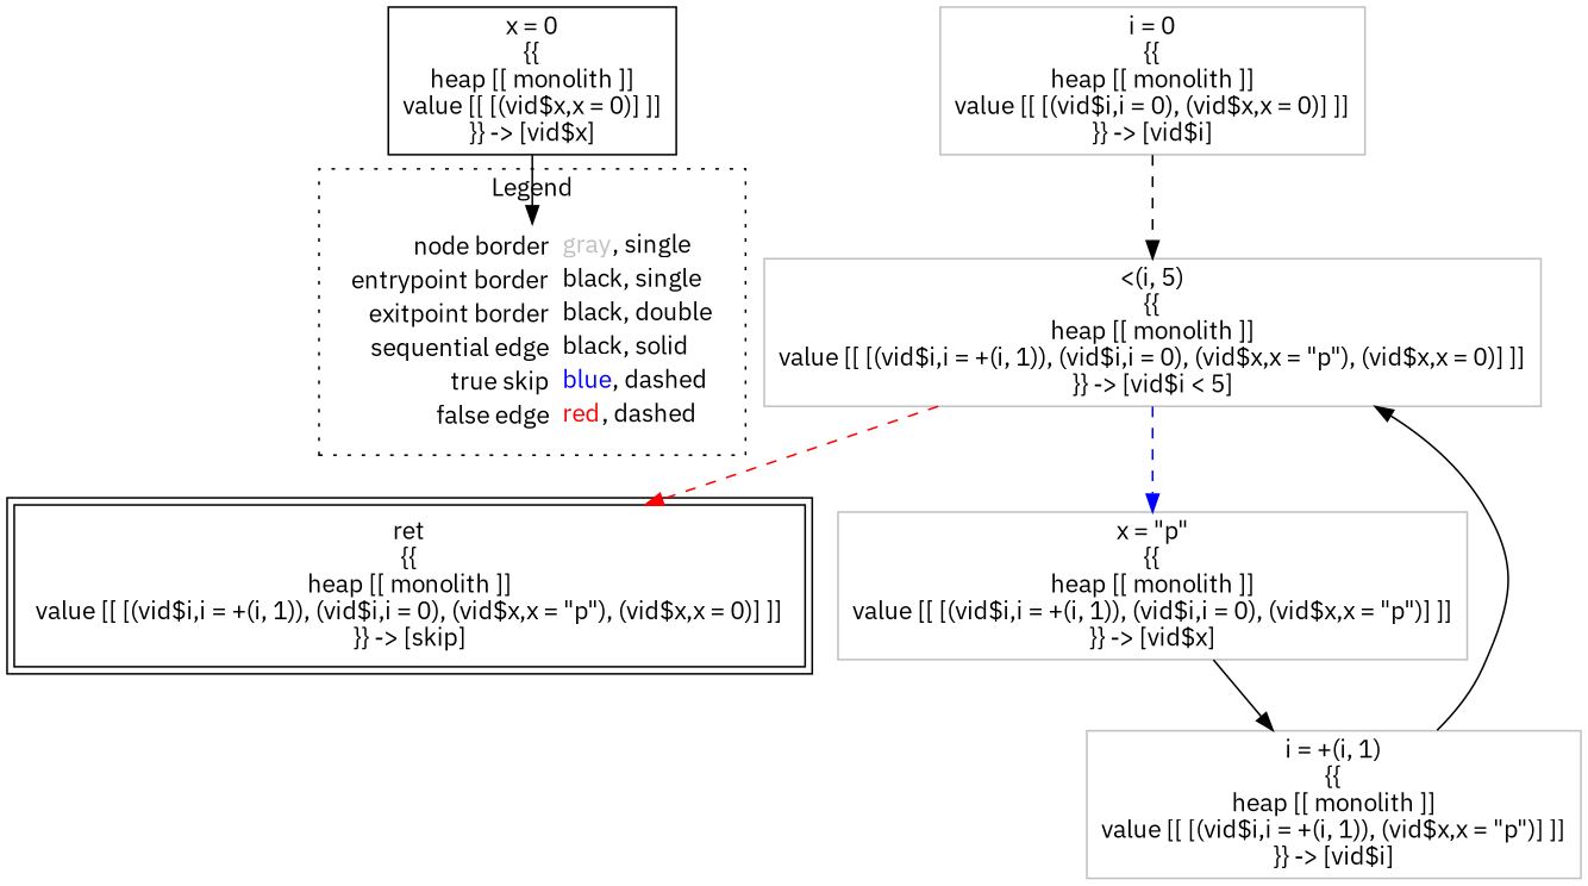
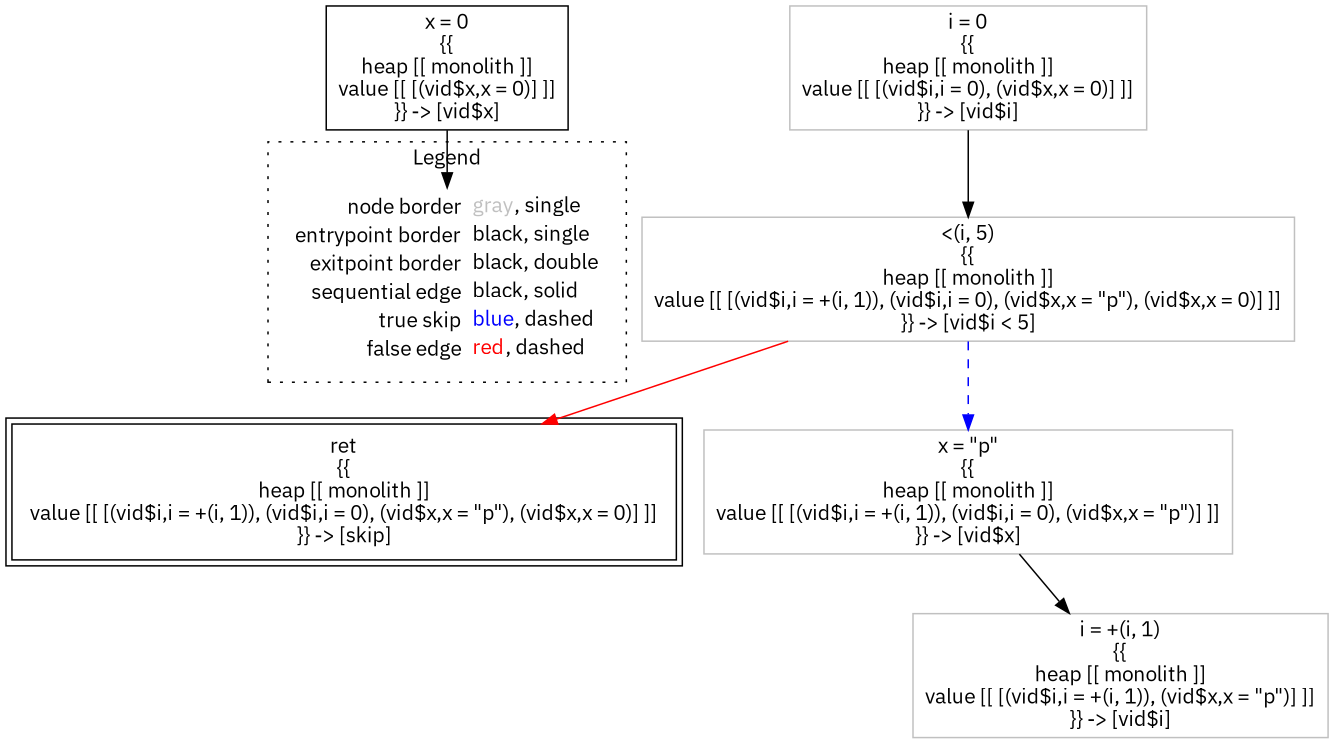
  digraph {
    fontname="IBM Plex Sans"
    node [fontname="IBM Plex Sans" shape=rect color=gray]
    edge [color=black fontname="IBM Plex Sans"]
    n1 [label=<<table border="0" cellpadding="2" cellspacing="0" cellborder="0"><tr><td align="right">node border&nbsp;</td><td align="left"><font color="gray">gray</font>, single</td></tr><tr><td align="right">entrypoint border&nbsp;</td><td align="left"><font color="black">black</font>, single</td></tr><tr><td align="right">exitpoint border&nbsp;</td><td align="left"><font color="black">black</font>, double</td></tr><tr><td align="right">sequential edge&nbsp;</td><td align="left"><font color="black">black</font>, solid</td></tr><tr><td align="right">true skip&nbsp;</td><td align="left"><font color="blue">blue</font>, dashed</td></tr><tr><td align="right">false edge&nbsp;</td><td align="left"><font color="red">red</font>, dashed</td></tr></table>> shape=plaintext color=""]
    n2 [color=black label=<x = 0<BR/>{{<BR/>heap [[ monolith ]]<BR/>value [[ [(vid$x,x = 0)] ]]<BR/>}} -&gt; [vid$x]>]
    n3 [label=<i = 0<BR/>{{<BR/>heap [[ monolith ]]<BR/>value [[ [(vid$i,i = 0), (vid$x,x = 0)] ]]<BR/>}} -&gt; [vid$i]>]
    n4 [label=<&lt;(i, 5)<BR/>{{<BR/>heap [[ monolith ]]<BR/>value [[ [(vid$i,i = +(i, 1)), (vid$i,i = 0), (vid$x,x = &quot;p&quot;), (vid$x,x = 0)] ]]<BR/>}} -&gt; [vid$i &lt; 5]>]
    n5 [color=black label=<ret<BR/>{{<BR/>heap [[ monolith ]]<BR/>value [[ [(vid$i,i = +(i, 1)), (vid$i,i = 0), (vid$x,x = &quot;p&quot;), (vid$x,x = 0)] ]]<BR/>}} -&gt; [skip]> peripheries=2]
    n6 [label=<x = &quot;p&quot;<BR/>{{<BR/>heap [[ monolith ]]<BR/>value [[ [(vid$i,i = +(i, 1)), (vid$i,i = 0), (vid$x,x = &quot;p&quot;)] ]]<BR/>}} -&gt; [vid$x]>]
    n7 [label=<i = +(i, 1)<BR/>{{<BR/>heap [[ monolith ]]<BR/>value [[ [(vid$i,i = +(i, 1)), (vid$x,x = &quot;p&quot;)] ]]<BR/>}} -&gt; [vid$i]>]
    subgraph cluster_1 {
      label=Legend
      style=dotted
      n1
    }
    n2 -> n1
-   n3 -> n4 [style=dashed]
-   n4 -> n5 [color=red style=dashed]
+   n3 -> n4
+   n4 -> n5 [color=red style=solid]
    n4 -> n6 [color=blue style=dashed]
    n6 -> n7
-   n7 -> n4
  }
